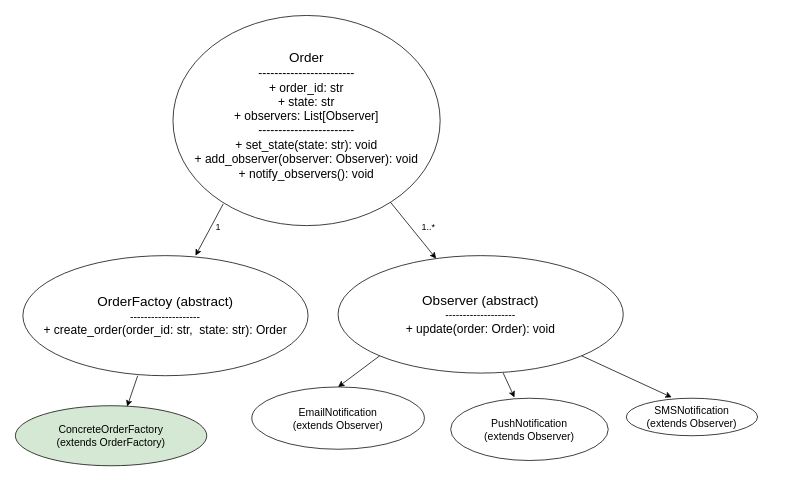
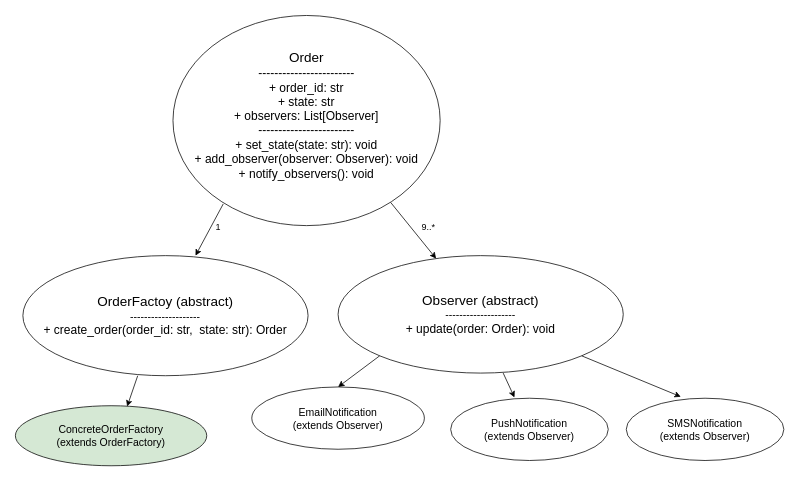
  <mxCell id="0" />
  <mxCell id="1" parent="0" />
  <mxCell id="2" value="&lt;font style=&quot;font-size: 18px;&quot;&gt;Order&lt;/font&gt;&lt;div&gt;&lt;font size=&quot;3&quot;&gt;------------------------&lt;/font&gt;&lt;/div&gt;&lt;div&gt;&lt;font size=&quot;3&quot;&gt;+ order_id: str&lt;/font&gt;&lt;/div&gt;&lt;div&gt;&lt;font size=&quot;3&quot;&gt;+ state: str&lt;/font&gt;&lt;/div&gt;&lt;div&gt;&lt;font size=&quot;3&quot;&gt;+ observers: List[Observer]&lt;/font&gt;&lt;/div&gt;&lt;div&gt;&lt;font size=&quot;3&quot;&gt;------------------------&lt;/font&gt;&lt;/div&gt;&lt;div&gt;&lt;font size=&quot;3&quot;&gt;+ set_state(state: str): void&lt;/font&gt;&lt;/div&gt;&lt;div&gt;&lt;font size=&quot;3&quot;&gt;+ add_observer(observer: Observer): void&lt;/font&gt;&lt;/div&gt;&lt;div&gt;&lt;font size=&quot;3&quot;&gt;+ notify_observers(): void&lt;/font&gt;&lt;/div&gt;&lt;div&gt;&lt;br&gt;&lt;/div&gt;" style="ellipse;whiteSpace=wrap;html=1;" parent="1" vertex="1"><mxGeometry x="230" width="356" height="280" as="geometry" y="20" /></mxCell>
  <mxCell id="3" value="&lt;font style=&quot;&quot;&gt;&lt;font style=&quot;font-size: 18px;&quot;&gt;OrderFactoy (abstract)&lt;br&gt;&lt;/font&gt;&lt;span style=&quot;font-size: 14px;&quot;&gt;--------------------&lt;/span&gt;&lt;/font&gt;&lt;div&gt;&lt;font style=&quot;font-size: 16px;&quot;&gt;+ create_order(order_id: str,&amp;nbsp; state: str): Order&lt;/font&gt;&lt;/div&gt;" style="ellipse;whiteSpace=wrap;html=1;" parent="1" vertex="1"><mxGeometry x="30" y="340" width="380" height="160" as="geometry" /></mxCell>
  <mxCell id="4" value="&lt;font style=&quot;&quot;&gt;&lt;font style=&quot;font-size: 18px;&quot;&gt;Observer (abstract)&lt;br&gt;&lt;/font&gt;&lt;span style=&quot;font-size: 14px;&quot;&gt;--------------------&lt;/span&gt;&lt;/font&gt;&lt;div&gt;&lt;font size=&quot;3&quot;&gt;+ update(order: Order): void&lt;/font&gt;&lt;/div&gt;" style="ellipse;whiteSpace=wrap;html=1;" parent="1" vertex="1"><mxGeometry x="450" y="340" width="380" height="156.5" as="geometry" /></mxCell>
  <mxCell id="5" value="" style="endArrow=classic;html=1;rounded=0;exitX=0.188;exitY=0.897;exitDx=0;exitDy=0;exitPerimeter=0;" parent="1" source="2" edge="1"><mxGeometry relative="1" as="geometry"><mxPoint x="360" y="410" as="sourcePoint" /><mxPoint x="260" y="340" as="targetPoint" /></mxGeometry></mxCell>
  <mxCell id="6" value="" style="endArrow=classic;html=1;rounded=0;exitX=0.815;exitY=0.89;exitDx=0;exitDy=0;exitPerimeter=0;" parent="1" source="2" target="4" edge="1"><mxGeometry relative="1" as="geometry"><mxPoint x="530" y="280" as="sourcePoint" /><mxPoint x="480" y="340" as="targetPoint" /></mxGeometry></mxCell>
  <mxCell id="7" value="&lt;font style=&quot;font-size: 14px;&quot;&gt;EmailNotification&lt;br&gt;&lt;/font&gt;&lt;font style=&quot;font-size: 14px;&quot;&gt;(extends Observer)&lt;/font&gt;" style="ellipse;whiteSpace=wrap;html=1;" parent="1" vertex="1"><mxGeometry x="335" y="515" width="230" height="83" as="geometry" /></mxCell>
- <mxCell id="8" value="&lt;font style=&quot;font-size: 14px;&quot;&gt;SMSNotification&lt;br&gt;(extends Observer)&lt;/font&gt;" style="ellipse;whiteSpace=wrap;html=1;" parent="1" vertex="1"><mxGeometry x="834" y="530" width="175" height="50" as="geometry" /></mxCell>
+ <mxCell id="8" value="&lt;font style=&quot;font-size: 14px;&quot;&gt;SMSNotification&lt;br&gt;(extends Observer)&lt;/font&gt;" style="ellipse;whiteSpace=wrap;html=1;" parent="1" vertex="1"><mxGeometry x="834" y="530" width="210" height="83" as="geometry" /></mxCell>
  <mxCell id="9" value="" style="endArrow=classic;html=1;rounded=0;exitX=0;exitY=1;exitDx=0;exitDy=0;entryX=0.5;entryY=0;entryDx=0;entryDy=0;" parent="1" source="4" target="7" edge="1"><mxGeometry relative="1" as="geometry"><mxPoint x="623" y="503" as="sourcePoint" /><mxPoint x="681" y="576" as="targetPoint" /></mxGeometry></mxCell>
  <mxCell id="10" value="" style="endArrow=classic;html=1;rounded=0;exitX=1;exitY=1;exitDx=0;exitDy=0;entryX=0.346;entryY=-0.024;entryDx=0;entryDy=0;entryPerimeter=0;" parent="1" source="4" target="8" edge="1"><mxGeometry relative="1" as="geometry"><mxPoint x="763" y="483" as="sourcePoint" /><mxPoint x="755" y="533" as="targetPoint" /></mxGeometry></mxCell>
  <mxCell id="11" value="1" style="text;html=1;align=center;verticalAlign=middle;resizable=0;points=[];autosize=1;strokeColor=none;fillColor=none;" parent="1" vertex="1"><mxGeometry x="275" y="288" width="30" height="30" as="geometry" /></mxCell>
- <mxCell id="12" value="1..*" style="text;html=1;align=center;verticalAlign=middle;resizable=0;points=[];autosize=1;strokeColor=none;fillColor=none;" parent="1" vertex="1"><mxGeometry x="550" y="288" width="40" height="30" as="geometry" /></mxCell>
+ <mxCell id="12" value="9..*" style="text;html=1;align=center;verticalAlign=middle;resizable=0;points=[];autosize=1;strokeColor=none;fillColor=none;" parent="1" vertex="1"><mxGeometry x="550" y="288" width="40" height="30" as="geometry" /></mxCell>
  <mxCell id="13" value="&lt;font style=&quot;font-size: 14px;&quot;&gt;ConcreteOrderFactory &lt;br&gt;&lt;/font&gt;&lt;font style=&quot;font-size: 14px;&quot;&gt;(extends OrderFactory)&lt;/font&gt;" style="ellipse;whiteSpace=wrap;html=1;fillColor=#d5e8d4;" parent="1" vertex="1"><mxGeometry x="20" y="540" width="255" height="80" as="geometry" /></mxCell>
  <mxCell id="14" value="" style="endArrow=classic;html=1;rounded=0;entryX=0.584;entryY=0.013;entryDx=0;entryDy=0;entryPerimeter=0;" parent="1" target="13" edge="1"><mxGeometry relative="1" as="geometry"><mxPoint x="183" y="500" as="sourcePoint" /><mxPoint x="175" y="540" as="targetPoint" /></mxGeometry></mxCell>
  <mxCell id="15" value="&lt;font style=&quot;font-size: 14px;&quot;&gt;PushNotification&lt;br&gt;(extends Observer)&lt;/font&gt;" style="ellipse;whiteSpace=wrap;html=1;" vertex="1" parent="1"><mxGeometry x="600" y="530" width="210" height="83" as="geometry" /></mxCell>
  <mxCell id="16" value="" style="endArrow=classic;html=1;rounded=0;exitX=0;exitY=1;exitDx=0;exitDy=0;entryX=0.405;entryY=-0.012;entryDx=0;entryDy=0;entryPerimeter=0;" edge="1" parent="1" target="15"><mxGeometry relative="1" as="geometry"><mxPoint x="670" y="496.5" as="sourcePoint" /><mxPoint x="630" y="553.5" as="targetPoint" /></mxGeometry></mxCell>
